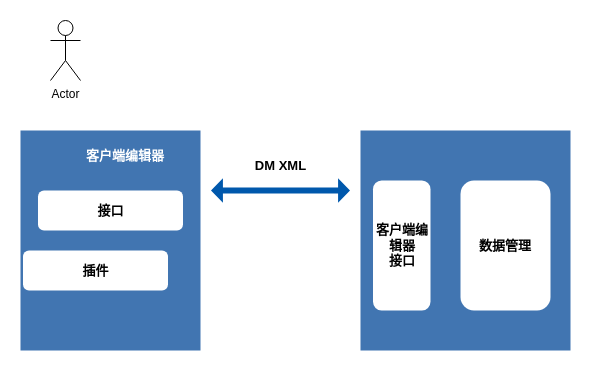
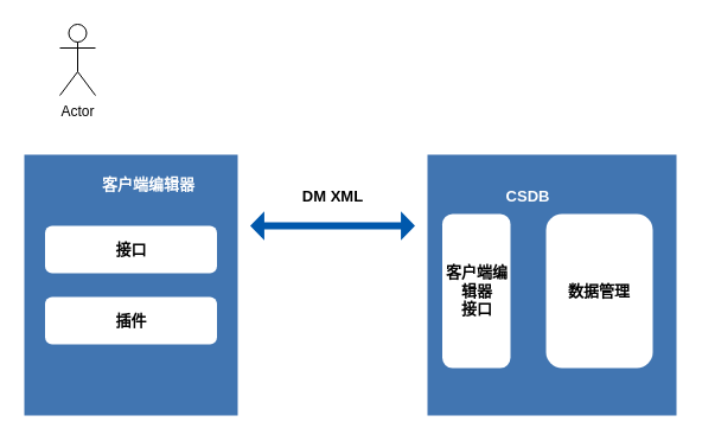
  <mxCell id="0" />
  <mxCell id="1" parent="0" />
  <mxCell id="2" value="" style="rounded=0;whiteSpace=wrap;html=1;fillColor=#4175B1;strokeColor=none;" vertex="1" parent="1"><mxGeometry x="20" y="130" width="180" height="220" as="geometry" /></mxCell>
  <mxCell id="3" value="Actor" style="shape=umlActor;verticalLabelPosition=bottom;verticalAlign=top;html=1;outlineConnect=0;" vertex="1" parent="1"><mxGeometry x="50" y="20" width="30" height="60" as="geometry" /></mxCell>
  <mxCell id="4" value="客户端编辑器" style="text;html=1;align=center;verticalAlign=middle;whiteSpace=wrap;rounded=0;fontStyle=1;fontSize=13;strokeColor=none;fontColor=#FFFFFF;" vertex="1" parent="1"><mxGeometry x="80" y="140" width="90" height="30" as="geometry" /></mxCell>
  <mxCell id="5" value="" style="rounded=0;whiteSpace=wrap;html=1;fillColor=#4175B1;strokeColor=none;" vertex="1" parent="1"><mxGeometry x="360" y="130" width="210" height="220" as="geometry" /></mxCell>
+ <mxCell id="6" value="CSDB" style="text;html=1;align=center;verticalAlign=middle;whiteSpace=wrap;rounded=0;fontStyle=1;fontSize=13;strokeColor=none;fontColor=#FFFFFF;" vertex="1" parent="1"><mxGeometry x="400" y="150" width="90" height="30" as="geometry" /></mxCell>
  <mxCell id="7" value="" style="shape=flexArrow;endArrow=classic;startArrow=classic;html=1;rounded=0;width=6;startSize=3.64;endSize=3.64;endWidth=17.388;startWidth=17.388;fontStyle=1;fontSize=13;strokeColor=none;fillColor=#0058AC;" edge="1" parent="1"><mxGeometry width="100" height="100" relative="1" as="geometry"><mxPoint x="350" y="190" as="sourcePoint" /><mxPoint x="210" y="190" as="targetPoint" /></mxGeometry></mxCell>
  <mxCell id="8" value="DM XML" style="text;html=1;align=center;verticalAlign=middle;resizable=0;points=[];autosize=1;strokeColor=none;fillColor=none;fontStyle=1;fontSize=13;" vertex="1" parent="1"><mxGeometry x="245" y="150" width="70" height="30" as="geometry" /></mxCell>
  <mxCell id="9" value="接口" style="rounded=1;whiteSpace=wrap;html=1;fontStyle=1;fontSize=13;strokeColor=none;" vertex="1" parent="1"><mxGeometry x="37.5" y="190" width="145" height="40" as="geometry" /></mxCell>
- <mxCell id="10" value="插件" style="rounded=1;whiteSpace=wrap;html=1;fontStyle=1;fontSize=13;strokeColor=none;" vertex="1" parent="1"><mxGeometry x="22.5" y="250" width="145" height="40" as="geometry" /></mxCell>
+ <mxCell id="10" value="插件" style="rounded=1;whiteSpace=wrap;html=1;fontStyle=1;fontSize=13;strokeColor=none;" vertex="1" parent="1"><mxGeometry x="37.5" y="250" width="145" height="40" as="geometry" /></mxCell>
  <mxCell id="11" value="客户端编辑器&lt;div&gt;接口&lt;/div&gt;" style="rounded=1;whiteSpace=wrap;html=1;fontStyle=1;fontSize=13;strokeColor=none;" vertex="1" parent="1"><mxGeometry x="372.5" y="180" width="57.5" height="130" as="geometry" /></mxCell>
  <mxCell id="12" value="数据管理" style="rounded=1;whiteSpace=wrap;html=1;fontStyle=1;fontSize=13;strokeColor=none;" vertex="1" parent="1"><mxGeometry x="460" y="180" width="90" height="130" as="geometry" /></mxCell>
